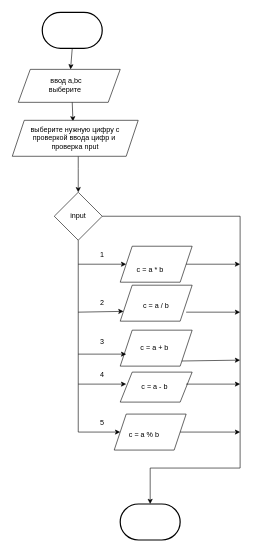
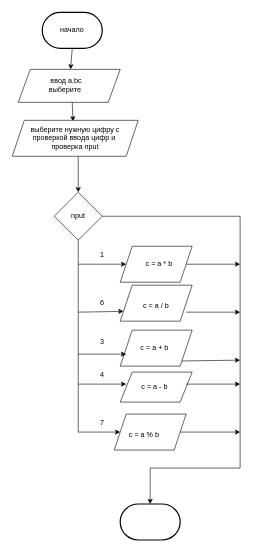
  <mxCell id="0" />
  <mxCell id="1" parent="0" />
  <mxCell id="2" style="edgeStyle=none;rounded=0;orthogonalLoop=1;jettySize=auto;html=1;exitX=0.5;exitY=1;exitDx=0;exitDy=0;exitPerimeter=0;" edge="1" parent="1" source="3" target="6"><mxGeometry relative="1" as="geometry" /></mxCell>
  <mxCell id="3" value="" style="strokeWidth=2;html=1;shape=mxgraph.flowchart.terminator;whiteSpace=wrap;" vertex="1" parent="1"><mxGeometry x="70" y="20" width="100" height="60" as="geometry" /></mxCell>
+ <mxCell id="4" value="начало" style="text;html=1;strokeColor=none;fillColor=none;align=center;verticalAlign=middle;whiteSpace=wrap;rounded=0;" vertex="1" parent="1"><mxGeometry x="90" y="30" width="60" height="40" as="geometry" /></mxCell>
  <mxCell id="5" value="Text" style="text;html=1;strokeColor=none;fillColor=none;align=center;verticalAlign=middle;whiteSpace=wrap;rounded=0;" vertex="1" parent="1"><mxGeometry x="90" y="125" width="60" height="30" as="geometry" /></mxCell>
  <mxCell id="6" value="" style="shape=parallelogram;perimeter=parallelogramPerimeter;whiteSpace=wrap;html=1;fixedSize=1;" vertex="1" parent="1"><mxGeometry x="30" y="115" width="170" height="55" as="geometry" /></mxCell>
  <mxCell id="7" style="edgeStyle=none;rounded=0;orthogonalLoop=1;jettySize=auto;html=1;exitX=0.5;exitY=1;exitDx=0;exitDy=0;entryX=0.593;entryY=0.03;entryDx=0;entryDy=0;entryPerimeter=0;" edge="1" parent="1"><mxGeometry relative="1" as="geometry"><mxPoint x="120" y="170" as="sourcePoint" /><mxPoint x="121.16" y="201.8" as="targetPoint" /></mxGeometry></mxCell>
  <mxCell id="8" value="ввод a,bс выберите&amp;nbsp;" style="text;html=1;strokeColor=none;fillColor=none;align=center;verticalAlign=middle;whiteSpace=wrap;rounded=0;" vertex="1" parent="1"><mxGeometry x="80" y="127" width="60" height="30" as="geometry" /></mxCell>
  <mxCell id="9" style="edgeStyle=none;rounded=0;orthogonalLoop=1;jettySize=auto;html=1;entryX=0.5;entryY=0;entryDx=0;entryDy=0;" edge="1" parent="1" target="12"><mxGeometry relative="1" as="geometry"><mxPoint x="130" y="310" as="targetPoint" /><mxPoint x="130" y="260" as="sourcePoint" /><Array as="points"><mxPoint x="130" y="280" /></Array></mxGeometry></mxCell>
  <mxCell id="10" value="" style="shape=parallelogram;perimeter=parallelogramPerimeter;whiteSpace=wrap;html=1;fixedSize=1;" vertex="1" parent="1"><mxGeometry x="20" y="200" width="210" height="60" as="geometry" /></mxCell>
  <mxCell id="11" value="выберите нужную цифру с проверкой ввода цифр и&amp;nbsp; проверка nput" style="text;html=1;strokeColor=none;fillColor=none;align=center;verticalAlign=middle;whiteSpace=wrap;rounded=0;" vertex="1" parent="1"><mxGeometry x="40" y="197.5" width="170" height="65" as="geometry" /></mxCell>
  <mxCell id="12" value="" style="rhombus;whiteSpace=wrap;html=1;" vertex="1" parent="1"><mxGeometry x="90" y="320" width="80" height="80" as="geometry" /></mxCell>
  <mxCell id="13" style="edgeStyle=orthogonalEdgeStyle;rounded=0;orthogonalLoop=1;jettySize=auto;html=1;" edge="1" parent="1" source="14"><mxGeometry relative="1" as="geometry"><mxPoint x="250" y="840" as="targetPoint" /><Array as="points"><mxPoint x="400" y="360" /><mxPoint x="400" y="780" /><mxPoint x="250" y="780" /></Array></mxGeometry></mxCell>
- <mxCell id="14" value="input" style="text;html=1;strokeColor=none;fillColor=none;align=center;verticalAlign=middle;whiteSpace=wrap;rounded=0;" vertex="1" parent="1"><mxGeometry x="90" y="340" width="80" height="40" as="geometry" /></mxCell>
+ <mxCell id="14" value="nput" style="text;html=1;strokeColor=none;fillColor=none;align=center;verticalAlign=middle;whiteSpace=wrap;rounded=0;" vertex="1" parent="1"><mxGeometry x="90" y="340" width="80" height="40" as="geometry" /></mxCell>
  <mxCell id="15" value="" style="endArrow=classic;html=1;rounded=0;exitX=0.5;exitY=1;exitDx=0;exitDy=0;" edge="1" parent="1" source="12"><mxGeometry width="50" height="50" relative="1" as="geometry"><mxPoint x="170" y="330" as="sourcePoint" /><mxPoint x="210" y="640" as="targetPoint" /><Array as="points"><mxPoint x="130" y="640" /></Array></mxGeometry></mxCell>
  <mxCell id="16" value="" style="endArrow=classic;html=1;rounded=0;" edge="1" parent="1"><mxGeometry width="50" height="50" relative="1" as="geometry"><mxPoint x="130" y="440" as="sourcePoint" /><mxPoint x="210" y="440" as="targetPoint" /></mxGeometry></mxCell>
  <mxCell id="17" value="" style="shape=parallelogram;perimeter=parallelogramPerimeter;whiteSpace=wrap;html=1;fixedSize=1;" vertex="1" parent="1"><mxGeometry x="200" y="410" width="120" height="60" as="geometry" /></mxCell>
  <mxCell id="18" value="" style="shape=parallelogram;perimeter=parallelogramPerimeter;whiteSpace=wrap;html=1;fixedSize=1;" vertex="1" parent="1"><mxGeometry x="200" y="475" width="120" height="60" as="geometry" /></mxCell>
  <mxCell id="19" value="" style="shape=parallelogram;perimeter=parallelogramPerimeter;whiteSpace=wrap;html=1;fixedSize=1;" vertex="1" parent="1"><mxGeometry x="200" y="550" width="120" height="60" as="geometry" /></mxCell>
  <mxCell id="20" value="" style="shape=parallelogram;perimeter=parallelogramPerimeter;whiteSpace=wrap;html=1;fixedSize=1;" vertex="1" parent="1"><mxGeometry x="200" y="620" width="120" height="50" as="geometry" /></mxCell>
  <mxCell id="21" value="" style="endArrow=classic;html=1;rounded=0;" edge="1" parent="1"><mxGeometry width="50" height="50" relative="1" as="geometry"><mxPoint x="130" y="590" as="sourcePoint" /><mxPoint x="210" y="590" as="targetPoint" /></mxGeometry></mxCell>
  <mxCell id="22" value="" style="endArrow=classic;html=1;rounded=0;entryX=0;entryY=0.75;entryDx=0;entryDy=0;" edge="1" parent="1" target="18"><mxGeometry width="50" height="50" relative="1" as="geometry"><mxPoint x="130" y="520" as="sourcePoint" /><mxPoint x="200" y="520" as="targetPoint" /></mxGeometry></mxCell>
  <mxCell id="23" value="" style="endArrow=classic;html=1;rounded=0;" edge="1" parent="1" target="24"><mxGeometry width="50" height="50" relative="1" as="geometry"><mxPoint x="130" y="640" as="sourcePoint" /><mxPoint x="200" y="720" as="targetPoint" /><Array as="points"><mxPoint x="130" y="720" /></Array></mxGeometry></mxCell>
  <mxCell id="24" value="" style="shape=parallelogram;perimeter=parallelogramPerimeter;whiteSpace=wrap;html=1;fixedSize=1;" vertex="1" parent="1"><mxGeometry x="190" y="690" width="120" height="60" as="geometry" /></mxCell>
  <mxCell id="25" value="1" style="text;html=1;strokeColor=none;fillColor=none;align=center;verticalAlign=middle;whiteSpace=wrap;rounded=0;" vertex="1" parent="1"><mxGeometry x="140" y="410" width="60" height="30" as="geometry" /></mxCell>
- <mxCell id="26" value="2" style="text;html=1;strokeColor=none;fillColor=none;align=center;verticalAlign=middle;whiteSpace=wrap;rounded=0;" vertex="1" parent="1"><mxGeometry x="140" y="490" width="60" height="30" as="geometry" /></mxCell>
+ <mxCell id="26" value="6" style="text;html=1;strokeColor=none;fillColor=none;align=center;verticalAlign=middle;whiteSpace=wrap;rounded=0;" vertex="1" parent="1"><mxGeometry x="140" y="490" width="60" height="30" as="geometry" /></mxCell>
  <mxCell id="27" value="3" style="text;html=1;strokeColor=none;fillColor=none;align=center;verticalAlign=middle;whiteSpace=wrap;rounded=0;" vertex="1" parent="1"><mxGeometry x="140" y="554" width="60" height="30" as="geometry" /></mxCell>
  <mxCell id="28" value="4" style="text;html=1;strokeColor=none;fillColor=none;align=center;verticalAlign=middle;whiteSpace=wrap;rounded=0;" vertex="1" parent="1"><mxGeometry x="140" y="610" width="60" height="30" as="geometry" /></mxCell>
- <mxCell id="29" value="5" style="text;html=1;strokeColor=none;fillColor=none;align=center;verticalAlign=middle;whiteSpace=wrap;rounded=0;" vertex="1" parent="1"><mxGeometry x="140" y="690" width="60" height="30" as="geometry" /></mxCell>
- <mxCell id="30" value="c = a * b" style="text;html=1;strokeColor=none;fillColor=none;align=center;verticalAlign=middle;whiteSpace=wrap;rounded=0;" vertex="1" parent="1"><mxGeometry x="215" y="435" width="70" height="30" as="geometry" /></mxCell>
+ <mxCell id="29" value="7" style="text;html=1;strokeColor=none;fillColor=none;align=center;verticalAlign=middle;whiteSpace=wrap;rounded=0;" vertex="1" parent="1"><mxGeometry x="140" y="690" width="60" height="30" as="geometry" /></mxCell>
+ <mxCell id="30" value="c = a * b" style="text;html=1;strokeColor=none;fillColor=none;align=center;verticalAlign=middle;whiteSpace=wrap;rounded=0;" vertex="1" parent="1"><mxGeometry x="230" y="425" width="70" height="30" as="geometry" /></mxCell>
  <mxCell id="31" value="c = a / b" style="text;html=1;strokeColor=none;fillColor=none;align=center;verticalAlign=middle;whiteSpace=wrap;rounded=0;" vertex="1" parent="1"><mxGeometry x="220" y="490" width="80" height="40" as="geometry" /></mxCell>
  <mxCell id="32" value="c = a + b" style="text;html=1;strokeColor=none;fillColor=none;align=center;verticalAlign=middle;whiteSpace=wrap;rounded=0;" vertex="1" parent="1"><mxGeometry x="220" y="560" width="75" height="39" as="geometry" /></mxCell>
  <mxCell id="33" value="c = a - b" style="text;html=1;strokeColor=none;fillColor=none;align=center;verticalAlign=middle;whiteSpace=wrap;rounded=0;" vertex="1" parent="1"><mxGeometry x="220" y="630" width="75" height="30" as="geometry" /></mxCell>
  <mxCell id="34" value="c = a % b" style="text;html=1;strokeColor=none;fillColor=none;align=center;verticalAlign=middle;whiteSpace=wrap;rounded=0;" vertex="1" parent="1"><mxGeometry x="210" y="710" width="60" height="30" as="geometry" /></mxCell>
  <mxCell id="35" value="" style="endArrow=classic;html=1;rounded=0;exitX=1;exitY=0.5;exitDx=0;exitDy=0;" edge="1" parent="1" source="17"><mxGeometry width="50" height="50" relative="1" as="geometry"><mxPoint x="170" y="640" as="sourcePoint" /><mxPoint x="400" y="440" as="targetPoint" /></mxGeometry></mxCell>
  <mxCell id="36" value="" style="endArrow=classic;html=1;rounded=0;" edge="1" parent="1"><mxGeometry width="50" height="50" relative="1" as="geometry"><mxPoint x="310" y="520" as="sourcePoint" /><mxPoint x="400" y="520" as="targetPoint" /></mxGeometry></mxCell>
  <mxCell id="37" value="" style="endArrow=classic;html=1;rounded=0;exitX=1;exitY=1;exitDx=0;exitDy=0;" edge="1" parent="1" source="19"><mxGeometry width="50" height="50" relative="1" as="geometry"><mxPoint x="170" y="640" as="sourcePoint" /><mxPoint x="400" y="600" as="targetPoint" /></mxGeometry></mxCell>
  <mxCell id="38" value="" style="endArrow=classic;html=1;rounded=0;" edge="1" parent="1"><mxGeometry width="50" height="50" relative="1" as="geometry"><mxPoint x="310" y="640" as="sourcePoint" /><mxPoint x="400" y="640" as="targetPoint" /></mxGeometry></mxCell>
  <mxCell id="39" value="" style="endArrow=classic;html=1;rounded=0;exitX=1;exitY=0.5;exitDx=0;exitDy=0;" edge="1" parent="1" source="24"><mxGeometry width="50" height="50" relative="1" as="geometry"><mxPoint x="170" y="640" as="sourcePoint" /><mxPoint x="400" y="720" as="targetPoint" /></mxGeometry></mxCell>
  <mxCell id="40" value="" style="strokeWidth=2;html=1;shape=mxgraph.flowchart.terminator;whiteSpace=wrap;" vertex="1" parent="1"><mxGeometry x="200" y="840" width="100" height="60" as="geometry" /></mxCell>
